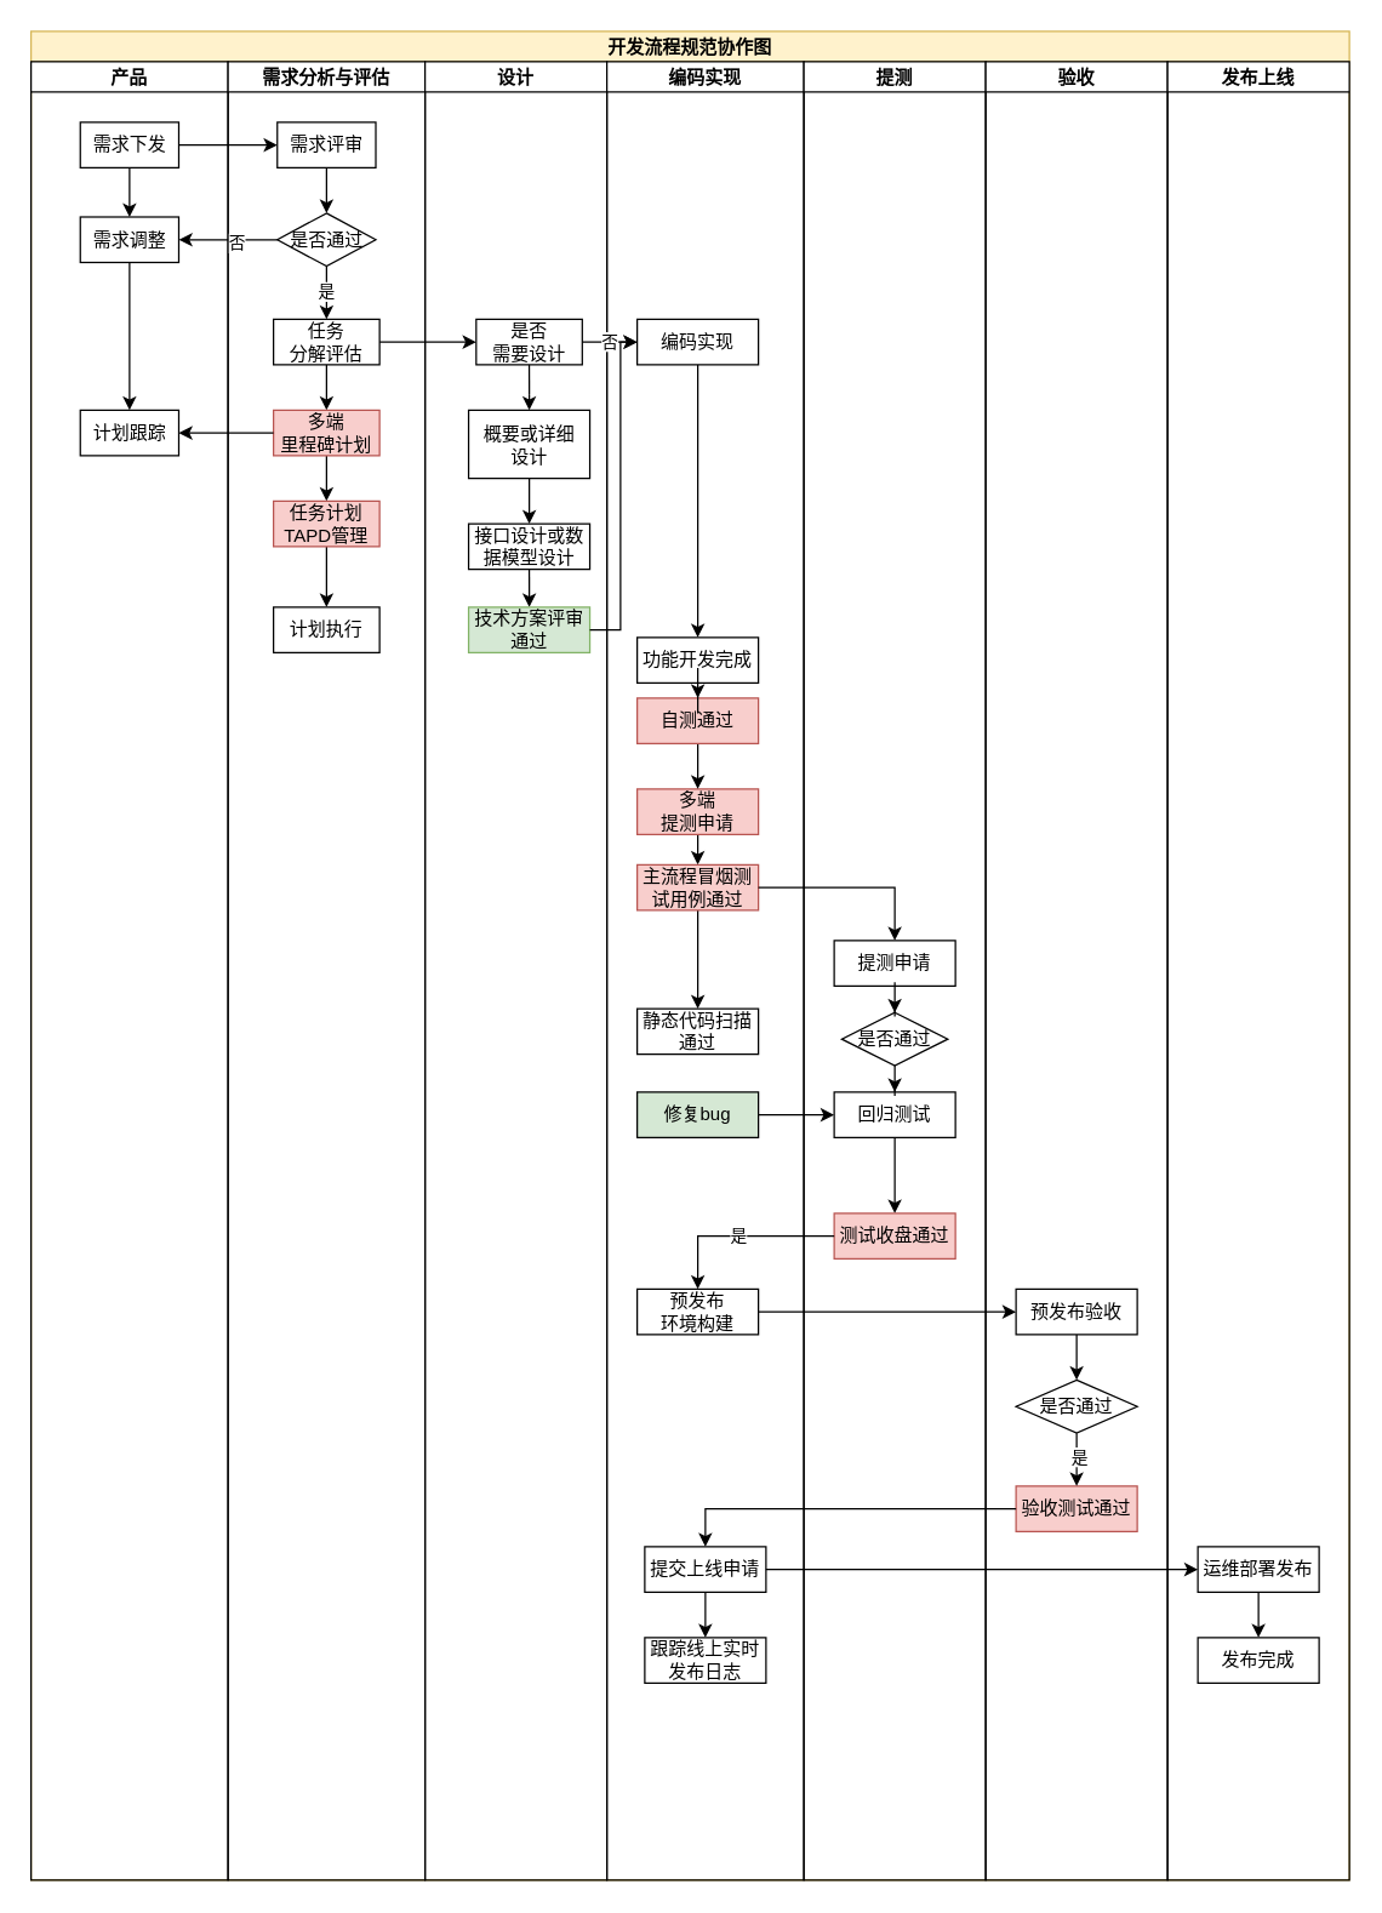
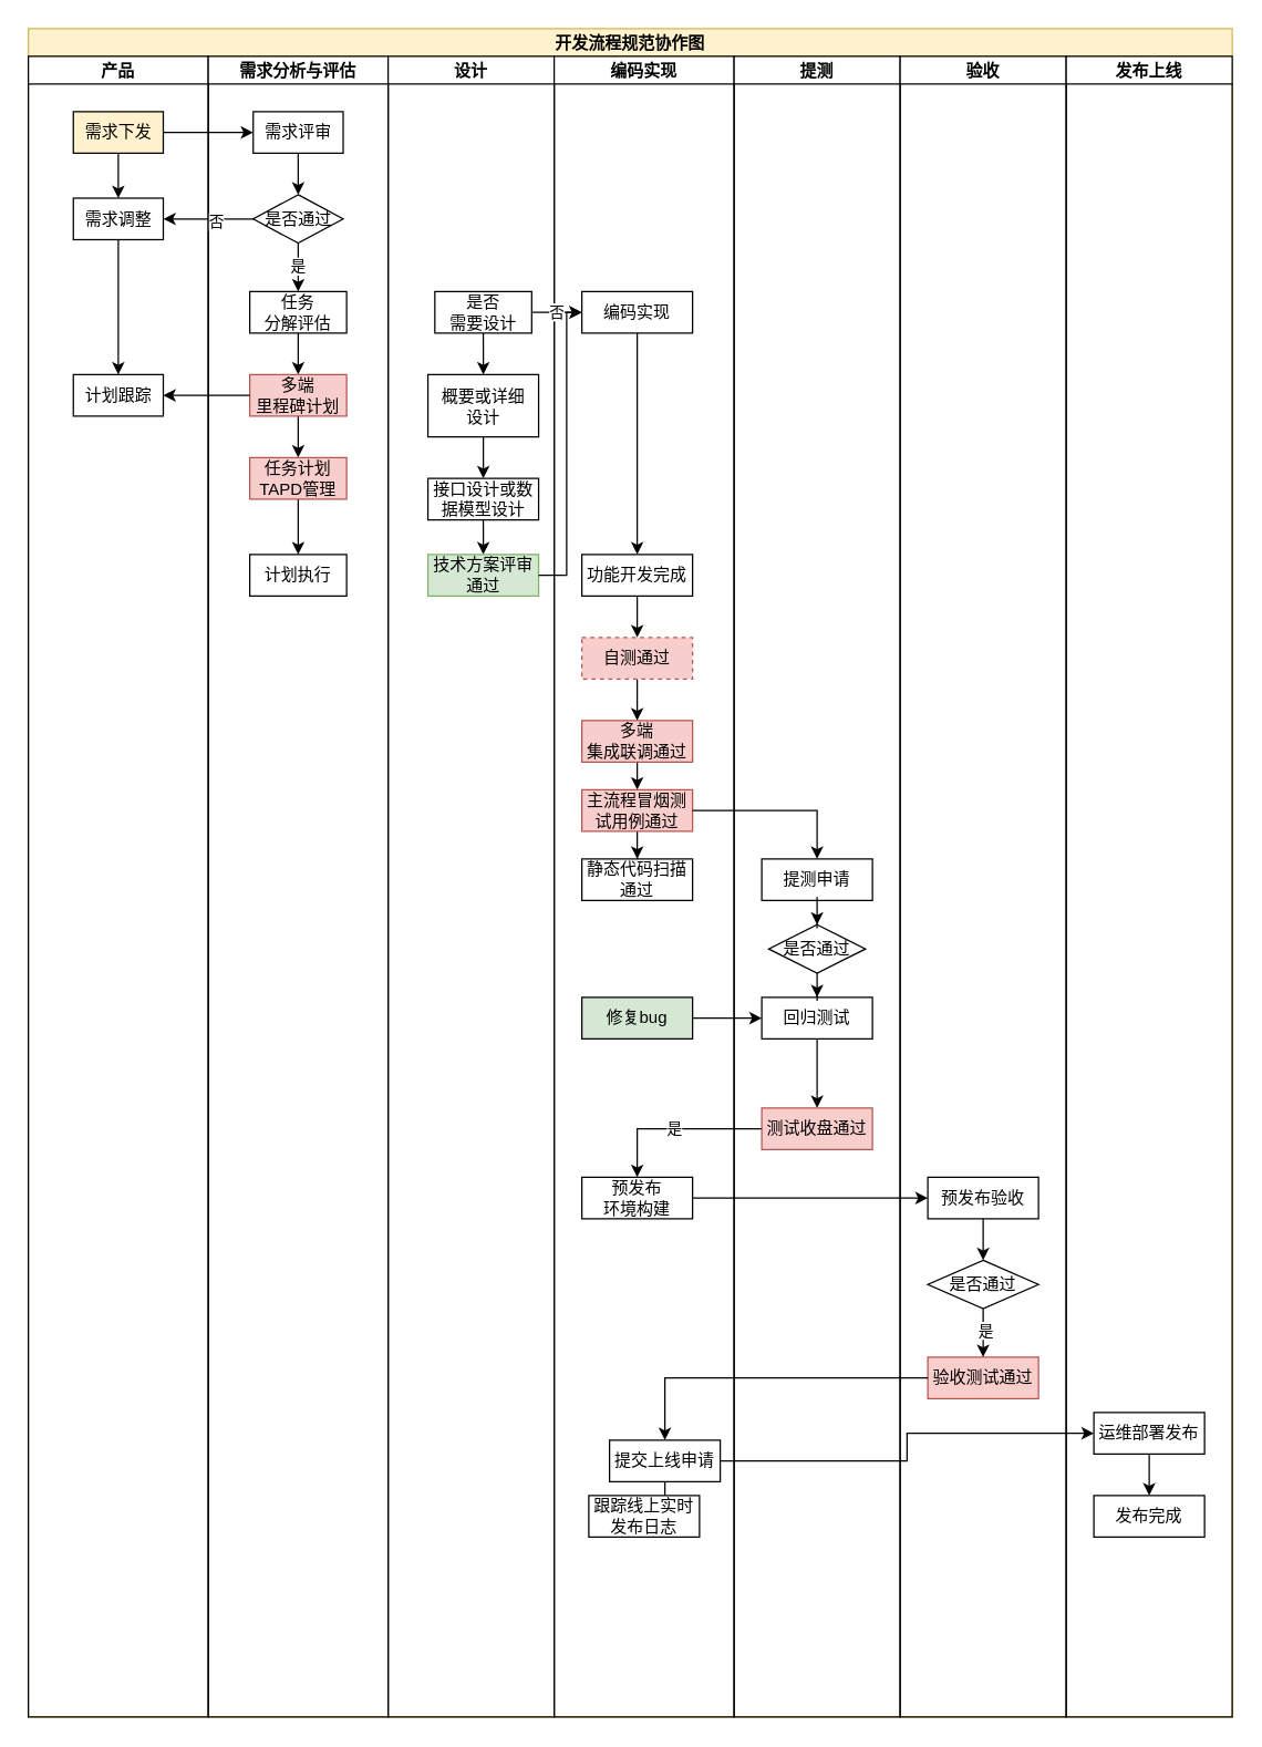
  <mxCell id="0" />
  <mxCell id="1" parent="0" />
  <mxCell id="2" value="开发流程规范协作图" style="swimlane;childLayout=stackLayout;resizeParent=1;resizeParentMax=0;startSize=20;fillColor=#fff2cc;strokeColor=#d6b656;" vertex="1" parent="1"><mxGeometry x="20" y="20" width="870" height="1220" as="geometry" /></mxCell>
  <mxCell id="3" value="产品" style="swimlane;startSize=20;" vertex="1" parent="2"><mxGeometry y="20" width="130" height="1200" as="geometry" /></mxCell>
- <mxCell id="4" value="需求下发" style="rounded=0;whiteSpace=wrap;html=1;" vertex="1" parent="3"><mxGeometry x="32.5" y="40" width="65" height="30" as="geometry" /></mxCell>
+ <mxCell id="4" value="需求下发" style="rounded=0;whiteSpace=wrap;html=1;fillColor=#fff2cc;" vertex="1" parent="3"><mxGeometry x="32.5" y="40" width="65" height="30" as="geometry" /></mxCell>
  <mxCell id="5" value="" style="edgeStyle=orthogonalEdgeStyle;rounded=0;orthogonalLoop=1;jettySize=auto;html=1;" edge="1" parent="3" source="4" target="7"><mxGeometry relative="1" as="geometry"><mxPoint x="65.037" y="100.02" as="targetPoint" /></mxGeometry></mxCell>
  <mxCell id="6" style="edgeStyle=orthogonalEdgeStyle;rounded=0;orthogonalLoop=1;jettySize=auto;html=1;" edge="1" parent="3" source="7" target="8"><mxGeometry relative="1" as="geometry" /></mxCell>
  <mxCell id="7" value="需求调整" style="rounded=0;whiteSpace=wrap;html=1;" vertex="1" parent="3"><mxGeometry x="32.5" y="102.5" width="65" height="30" as="geometry" /></mxCell>
  <mxCell id="8" value="计划跟踪" style="rounded=0;whiteSpace=wrap;html=1;" vertex="1" parent="3"><mxGeometry x="32.5" y="230" width="65" height="30" as="geometry" /></mxCell>
  <mxCell id="9" value="需求分析与评估" style="swimlane;startSize=20;" vertex="1" parent="2"><mxGeometry x="130" y="20" width="130" height="1200" as="geometry" /></mxCell>
  <mxCell id="10" value="需求评审" style="rounded=0;whiteSpace=wrap;html=1;" vertex="1" parent="9"><mxGeometry x="32.5" y="40" width="65" height="30" as="geometry" /></mxCell>
  <mxCell id="11" value="是否通过" style="rhombus;whiteSpace=wrap;html=1;rounded=0;" vertex="1" parent="9"><mxGeometry x="32.5" y="100" width="65" height="35" as="geometry" /></mxCell>
  <mxCell id="12" value="" style="edgeStyle=orthogonalEdgeStyle;rounded=0;orthogonalLoop=1;jettySize=auto;html=1;" edge="1" parent="9" source="10" target="11"><mxGeometry relative="1" as="geometry" /></mxCell>
  <mxCell id="13" value="" style="edgeStyle=orthogonalEdgeStyle;rounded=0;orthogonalLoop=1;jettySize=auto;html=1;" edge="1" parent="9" source="14" target="17"><mxGeometry relative="1" as="geometry" /></mxCell>
  <mxCell id="14" value="任务&lt;br&gt;分解评估" style="whiteSpace=wrap;html=1;rounded=0;" vertex="1" parent="9"><mxGeometry x="30" y="170" width="70" height="30" as="geometry" /></mxCell>
  <mxCell id="15" value="是" style="edgeStyle=orthogonalEdgeStyle;rounded=0;orthogonalLoop=1;jettySize=auto;html=1;" edge="1" parent="9" source="11" target="14"><mxGeometry relative="1" as="geometry" /></mxCell>
  <mxCell id="16" style="edgeStyle=orthogonalEdgeStyle;rounded=0;orthogonalLoop=1;jettySize=auto;html=1;" edge="1" parent="9" source="17" target="19"><mxGeometry relative="1" as="geometry" /></mxCell>
  <mxCell id="17" value="多端&lt;br&gt;里程碑计划" style="rounded=0;whiteSpace=wrap;html=1;fillColor=#f8cecc;strokeColor=#b85450;" vertex="1" parent="9"><mxGeometry x="30" y="230" width="70" height="30" as="geometry" /></mxCell>
  <mxCell id="18" style="edgeStyle=orthogonalEdgeStyle;rounded=0;orthogonalLoop=1;jettySize=auto;html=1;exitX=0.5;exitY=1;exitDx=0;exitDy=0;" edge="1" parent="9" source="19" target="20"><mxGeometry relative="1" as="geometry" /></mxCell>
  <mxCell id="19" value="任务计划TAPD管理" style="rounded=0;whiteSpace=wrap;html=1;fillColor=#f8cecc;strokeColor=#b85450;" vertex="1" parent="9"><mxGeometry x="30" y="290" width="70" height="30" as="geometry" /></mxCell>
  <mxCell id="20" value="计划执行" style="rounded=0;whiteSpace=wrap;html=1;" vertex="1" parent="9"><mxGeometry x="30" y="360" width="70" height="30" as="geometry" /></mxCell>
  <mxCell id="21" value="设计" style="swimlane;startSize=20;" vertex="1" parent="2"><mxGeometry x="260" y="20" width="120" height="1200" as="geometry" /></mxCell>
  <mxCell id="22" value="概要或详细&lt;br&gt;设计" style="whiteSpace=wrap;html=1;rounded=0;" vertex="1" parent="21"><mxGeometry x="28.75" y="230" width="80" height="45" as="geometry" /></mxCell>
  <mxCell id="23" style="edgeStyle=orthogonalEdgeStyle;rounded=0;orthogonalLoop=1;jettySize=auto;html=1;exitX=0.5;exitY=1;exitDx=0;exitDy=0;" edge="1" parent="21" source="24" target="26"><mxGeometry relative="1" as="geometry" /></mxCell>
  <mxCell id="24" value="接口设计或数据模型设计" style="whiteSpace=wrap;html=1;rounded=0;" vertex="1" parent="21"><mxGeometry x="28.75" y="305" width="80" height="30" as="geometry" /></mxCell>
  <mxCell id="25" value="" style="edgeStyle=orthogonalEdgeStyle;rounded=0;orthogonalLoop=1;jettySize=auto;html=1;" edge="1" parent="21" source="22" target="24"><mxGeometry relative="1" as="geometry" /></mxCell>
  <mxCell id="26" value="技术方案评审通过" style="whiteSpace=wrap;html=1;rounded=0;fillColor=#d5e8d4;strokeColor=#82b366;" vertex="1" parent="21"><mxGeometry x="28.75" y="360" width="80" height="30" as="geometry" /></mxCell>
  <mxCell id="27" style="edgeStyle=orthogonalEdgeStyle;rounded=0;orthogonalLoop=1;jettySize=auto;html=1;exitX=0.5;exitY=1;exitDx=0;exitDy=0;" edge="1" parent="21" source="28" target="22"><mxGeometry relative="1" as="geometry" /></mxCell>
  <mxCell id="28" value="是否&lt;br&gt;需要设计" style="whiteSpace=wrap;html=1;rounded=0;" vertex="1" parent="21"><mxGeometry x="33.75" y="170" width="70" height="30" as="geometry" /></mxCell>
  <mxCell id="29" value="编码实现" style="swimlane;startSize=20;" vertex="1" parent="2"><mxGeometry x="380" y="20" width="130" height="1200" as="geometry"><mxRectangle x="240" y="20" width="30" height="460" as="alternateBounds" /></mxGeometry></mxCell>
- <mxCell id="30" value="功能开发完成" style="whiteSpace=wrap;html=1;rounded=0;" vertex="1" parent="29"><mxGeometry x="20" y="380" width="80" height="30" as="geometry" /></mxCell>
+ <mxCell id="30" value="功能开发完成" style="whiteSpace=wrap;html=1;rounded=0;" vertex="1" parent="29"><mxGeometry x="20" y="360" width="80" height="30" as="geometry" /></mxCell>
  <mxCell id="31" style="edgeStyle=orthogonalEdgeStyle;rounded=0;orthogonalLoop=1;jettySize=auto;html=1;exitX=0.5;exitY=1;exitDx=0;exitDy=0;entryX=0.5;entryY=0;entryDx=0;entryDy=0;" edge="1" parent="29" source="32" target="36"><mxGeometry relative="1" as="geometry" /></mxCell>
- <mxCell id="32" value="多端&lt;br&gt;提测申请" style="whiteSpace=wrap;html=1;rounded=0;fillColor=#f8cecc;strokeColor=#b85450;" vertex="1" parent="29"><mxGeometry x="20" y="480" width="80" height="30" as="geometry" /></mxCell>
+ <mxCell id="32" value="多端&lt;br&gt;集成联调通过" style="whiteSpace=wrap;html=1;rounded=0;fillColor=#f8cecc;strokeColor=#b85450;" vertex="1" parent="29"><mxGeometry x="20" y="480" width="80" height="30" as="geometry" /></mxCell>
  <mxCell id="33" style="edgeStyle=orthogonalEdgeStyle;rounded=0;orthogonalLoop=1;jettySize=auto;html=1;exitX=0.5;exitY=1;exitDx=0;exitDy=0;entryX=0.5;entryY=0;entryDx=0;entryDy=0;" edge="1" parent="29" source="34" target="32"><mxGeometry relative="1" as="geometry" /></mxCell>
- <mxCell id="34" value="自测通过" style="whiteSpace=wrap;html=1;rounded=0;fillColor=#f8cecc;strokeColor=#b85450;" vertex="1" parent="29"><mxGeometry x="20" y="420" width="80" height="30" as="geometry" /></mxCell>
+ <mxCell id="34" value="自测通过" style="whiteSpace=wrap;html=1;rounded=0;fillColor=#f8cecc;strokeColor=#b85450;dashed=1;" vertex="1" parent="29"><mxGeometry x="20" y="420" width="80" height="30" as="geometry" /></mxCell>
  <mxCell id="35" value="" style="edgeStyle=orthogonalEdgeStyle;rounded=0;orthogonalLoop=1;jettySize=auto;html=1;" edge="1" parent="29" source="36" target="38"><mxGeometry relative="1" as="geometry" /></mxCell>
  <mxCell id="36" value="主流程冒烟测试用例通过" style="whiteSpace=wrap;html=1;rounded=0;fillColor=#f8cecc;strokeColor=#b85450;" vertex="1" parent="29"><mxGeometry x="20" y="530" width="80" height="30" as="geometry" /></mxCell>
  <mxCell id="37" value="" style="edgeStyle=orthogonalEdgeStyle;rounded=0;orthogonalLoop=1;jettySize=auto;html=1;" edge="1" parent="29" source="30" target="34"><mxGeometry relative="1" as="geometry"><mxPoint x="60" y="630" as="targetPoint" /></mxGeometry></mxCell>
- <mxCell id="38" value="静态代码扫描通过" style="whiteSpace=wrap;html=1;rounded=0;" vertex="1" parent="29"><mxGeometry x="20" y="625" width="80" height="30" as="geometry" /></mxCell>
+ <mxCell id="38" value="静态代码扫描通过" style="whiteSpace=wrap;html=1;rounded=0;" vertex="1" parent="29"><mxGeometry x="20" y="580" width="80" height="30" as="geometry" /></mxCell>
  <mxCell id="39" value="预发布&lt;br&gt;环境构建" style="whiteSpace=wrap;html=1;rounded=0;" vertex="1" parent="29"><mxGeometry x="20" y="810" width="80" height="30" as="geometry" /></mxCell>
  <mxCell id="40" style="edgeStyle=orthogonalEdgeStyle;rounded=0;orthogonalLoop=1;jettySize=auto;html=1;exitX=0.5;exitY=1;exitDx=0;exitDy=0;" edge="1" parent="29" source="41" target="42"><mxGeometry relative="1" as="geometry" /></mxCell>
- <mxCell id="41" value="提交上线申请" style="whiteSpace=wrap;html=1;rounded=0;" vertex="1" parent="29"><mxGeometry x="25" y="980" width="80" height="30" as="geometry" /></mxCell>
+ <mxCell id="41" value="提交上线申请" style="whiteSpace=wrap;html=1;rounded=0;" vertex="1" parent="29"><mxGeometry x="40" y="1000" width="80" height="30" as="geometry" /></mxCell>
  <mxCell id="42" value="跟踪线上实时发布日志" style="whiteSpace=wrap;html=1;rounded=0;" vertex="1" parent="29"><mxGeometry x="25" y="1040" width="80" height="30" as="geometry" /></mxCell>
  <mxCell id="43" value="修复bug" style="whiteSpace=wrap;html=1;rounded=0;fillColor=#d5e8d4;" vertex="1" parent="29"><mxGeometry x="20" y="680" width="80" height="30" as="geometry" /></mxCell>
  <mxCell id="44" style="edgeStyle=orthogonalEdgeStyle;rounded=0;orthogonalLoop=1;jettySize=auto;html=1;exitX=0.5;exitY=1;exitDx=0;exitDy=0;" edge="1" parent="29" source="45" target="30"><mxGeometry relative="1" as="geometry" /></mxCell>
  <mxCell id="45" value="编码实现" style="whiteSpace=wrap;html=1;rounded=0;" vertex="1" parent="29"><mxGeometry x="20" y="170" width="80" height="30" as="geometry" /></mxCell>
  <mxCell id="46" value="提测" style="swimlane;startSize=20;" vertex="1" parent="2"><mxGeometry x="510" y="20" width="120" height="1200" as="geometry"><mxRectangle x="240" y="20" width="30" height="460" as="alternateBounds" /></mxGeometry></mxCell>
  <mxCell id="47" value="提测申请" style="whiteSpace=wrap;html=1;rounded=0;" vertex="1" parent="46"><mxGeometry x="20" y="580" width="80" height="30" as="geometry" /></mxCell>
  <mxCell id="48" value="" style="edgeStyle=orthogonalEdgeStyle;rounded=0;orthogonalLoop=1;jettySize=auto;html=1;" edge="1" parent="46" source="49" target="53"><mxGeometry relative="1" as="geometry" /></mxCell>
  <mxCell id="49" value="回归测试" style="whiteSpace=wrap;html=1;rounded=0;" vertex="1" parent="46"><mxGeometry x="20" y="680" width="80" height="30" as="geometry" /></mxCell>
  <mxCell id="50" style="edgeStyle=orthogonalEdgeStyle;rounded=0;orthogonalLoop=1;jettySize=auto;html=1;exitX=0.5;exitY=1;exitDx=0;exitDy=0;" edge="1" parent="46" source="51" target="49"><mxGeometry relative="1" as="geometry" /></mxCell>
  <mxCell id="51" value="是否通过" style="rhombus;whiteSpace=wrap;html=1;rounded=0;" vertex="1" parent="46"><mxGeometry x="25" y="627.5" width="70" height="35" as="geometry" /></mxCell>
  <mxCell id="52" value="" style="edgeStyle=orthogonalEdgeStyle;rounded=0;orthogonalLoop=1;jettySize=auto;html=1;" edge="1" parent="46" source="47" target="51"><mxGeometry relative="1" as="geometry" /></mxCell>
  <mxCell id="53" value="测试收盘通过" style="whiteSpace=wrap;html=1;rounded=0;fillColor=#f8cecc;strokeColor=#b85450;" vertex="1" parent="46"><mxGeometry x="20" y="760" width="80" height="30" as="geometry" /></mxCell>
  <mxCell id="54" value="验收" style="swimlane;startSize=20;" vertex="1" parent="2"><mxGeometry x="630" y="20" width="120" height="1200" as="geometry"><mxRectangle x="240" y="20" width="30" height="460" as="alternateBounds" /></mxGeometry></mxCell>
  <mxCell id="55" value="预发布验收" style="whiteSpace=wrap;html=1;rounded=0;" vertex="1" parent="54"><mxGeometry x="20" y="810" width="80" height="30" as="geometry" /></mxCell>
  <mxCell id="56" value="验收测试通过" style="whiteSpace=wrap;html=1;rounded=0;fillColor=#f8cecc;strokeColor=#b85450;" vertex="1" parent="54"><mxGeometry x="20" y="940" width="80" height="30" as="geometry" /></mxCell>
  <mxCell id="57" value="是否通过" style="rhombus;whiteSpace=wrap;html=1;rounded=0;" vertex="1" parent="54"><mxGeometry x="20" y="870" width="80" height="35" as="geometry" /></mxCell>
  <mxCell id="58" value="" style="edgeStyle=orthogonalEdgeStyle;rounded=0;orthogonalLoop=1;jettySize=auto;html=1;" edge="1" parent="54" source="55" target="57"><mxGeometry relative="1" as="geometry" /></mxCell>
  <mxCell id="59" style="edgeStyle=orthogonalEdgeStyle;rounded=0;orthogonalLoop=1;jettySize=auto;html=1;exitX=0.5;exitY=1;exitDx=0;exitDy=0;" edge="1" parent="54" source="57" target="56"><mxGeometry relative="1" as="geometry" /></mxCell>
  <mxCell id="60" value="是" style="edgeLabel;html=1;align=center;verticalAlign=middle;resizable=0;points=[];" vertex="1" connectable="0" parent="59"><mxGeometry x="-0.351" y="1" relative="1" as="geometry"><mxPoint as="offset" /></mxGeometry></mxCell>
  <mxCell id="61" value="" style="edgeStyle=orthogonalEdgeStyle;rounded=0;orthogonalLoop=1;jettySize=auto;html=1;" edge="1" parent="2" source="4" target="10"><mxGeometry relative="1" as="geometry" /></mxCell>
  <mxCell id="62" value="" style="edgeStyle=orthogonalEdgeStyle;rounded=0;orthogonalLoop=1;jettySize=auto;html=1;entryX=1;entryY=0.5;entryDx=0;entryDy=0;" edge="1" parent="2" source="11" target="7"><mxGeometry relative="1" as="geometry"><mxPoint x="110" y="137.5" as="targetPoint" /></mxGeometry></mxCell>
  <mxCell id="63" value="否" style="edgeLabel;html=1;align=center;verticalAlign=middle;resizable=0;points=[];" vertex="1" connectable="0" parent="62"><mxGeometry x="-0.157" y="2" relative="1" as="geometry"><mxPoint as="offset" /></mxGeometry></mxCell>
  <mxCell id="64" value="" style="edgeStyle=orthogonalEdgeStyle;rounded=0;orthogonalLoop=1;jettySize=auto;html=1;entryX=1;entryY=0.5;entryDx=0;entryDy=0;" edge="1" parent="2" source="17" target="8"><mxGeometry relative="1" as="geometry"><mxPoint x="105" y="265.0" as="targetPoint" /></mxGeometry></mxCell>
  <mxCell id="65" value="" style="edgeStyle=orthogonalEdgeStyle;rounded=0;orthogonalLoop=1;jettySize=auto;html=1;" edge="1" parent="2" source="36" target="47"><mxGeometry relative="1" as="geometry" /></mxCell>
  <mxCell id="66" style="edgeStyle=orthogonalEdgeStyle;rounded=0;orthogonalLoop=1;jettySize=auto;html=1;exitX=1;exitY=0.5;exitDx=0;exitDy=0;entryX=0;entryY=0.5;entryDx=0;entryDy=0;" edge="1" parent="2" source="39" target="55"><mxGeometry relative="1" as="geometry" /></mxCell>
  <mxCell id="67" value="是" style="edgeStyle=orthogonalEdgeStyle;rounded=0;orthogonalLoop=1;jettySize=auto;html=1;" edge="1" parent="2" source="53" target="39"><mxGeometry relative="1" as="geometry" /></mxCell>
  <mxCell id="68" style="edgeStyle=orthogonalEdgeStyle;rounded=0;orthogonalLoop=1;jettySize=auto;html=1;" edge="1" parent="2" source="56" target="41"><mxGeometry relative="1" as="geometry" /></mxCell>
  <mxCell id="69" value="" style="edgeStyle=orthogonalEdgeStyle;rounded=0;orthogonalLoop=1;jettySize=auto;html=1;" edge="1" parent="2" source="41" target="76"><mxGeometry relative="1" as="geometry"><mxPoint x="545.0" y="1175" as="targetPoint" /></mxGeometry></mxCell>
  <mxCell id="70" style="edgeStyle=orthogonalEdgeStyle;rounded=0;orthogonalLoop=1;jettySize=auto;html=1;exitX=1;exitY=0.5;exitDx=0;exitDy=0;entryX=0;entryY=0.5;entryDx=0;entryDy=0;" edge="1" parent="2" source="43" target="49"><mxGeometry relative="1" as="geometry" /></mxCell>
- <mxCell id="71" style="edgeStyle=orthogonalEdgeStyle;rounded=0;orthogonalLoop=1;jettySize=auto;html=1;exitX=1;exitY=0.5;exitDx=0;exitDy=0;" edge="1" parent="2" source="14" target="28"><mxGeometry relative="1" as="geometry" /></mxCell>
  <mxCell id="72" value="否" style="edgeStyle=orthogonalEdgeStyle;rounded=0;orthogonalLoop=1;jettySize=auto;html=1;exitX=1;exitY=0.5;exitDx=0;exitDy=0;entryX=0;entryY=0.5;entryDx=0;entryDy=0;" edge="1" parent="2" source="28" target="45"><mxGeometry relative="1" as="geometry" /></mxCell>
  <mxCell id="73" style="edgeStyle=orthogonalEdgeStyle;rounded=0;orthogonalLoop=1;jettySize=auto;html=1;exitX=1;exitY=0.5;exitDx=0;exitDy=0;entryX=0;entryY=0.5;entryDx=0;entryDy=0;" edge="1" parent="2" source="26" target="45"><mxGeometry relative="1" as="geometry"><Array as="points"><mxPoint x="389" y="395" /><mxPoint x="389" y="205" /></Array></mxGeometry></mxCell>
  <mxCell id="74" value="发布上线" style="swimlane;startSize=20;" vertex="1" parent="2"><mxGeometry x="750" y="20" width="120" height="1200" as="geometry"><mxRectangle x="240" y="20" width="30" height="460" as="alternateBounds" /></mxGeometry></mxCell>
  <mxCell id="75" style="edgeStyle=orthogonalEdgeStyle;rounded=0;orthogonalLoop=1;jettySize=auto;html=1;exitX=0.5;exitY=1;exitDx=0;exitDy=0;entryX=0.5;entryY=0;entryDx=0;entryDy=0;" edge="1" parent="74" source="76" target="77"><mxGeometry relative="1" as="geometry" /></mxCell>
  <mxCell id="76" value="运维部署发布" style="whiteSpace=wrap;html=1;rounded=0;" vertex="1" parent="74"><mxGeometry x="20" y="980" width="80" height="30" as="geometry" /></mxCell>
  <mxCell id="77" value="发布完成" style="whiteSpace=wrap;html=1;rounded=0;" vertex="1" parent="74"><mxGeometry x="20" y="1040" width="80" height="30" as="geometry" /></mxCell>
